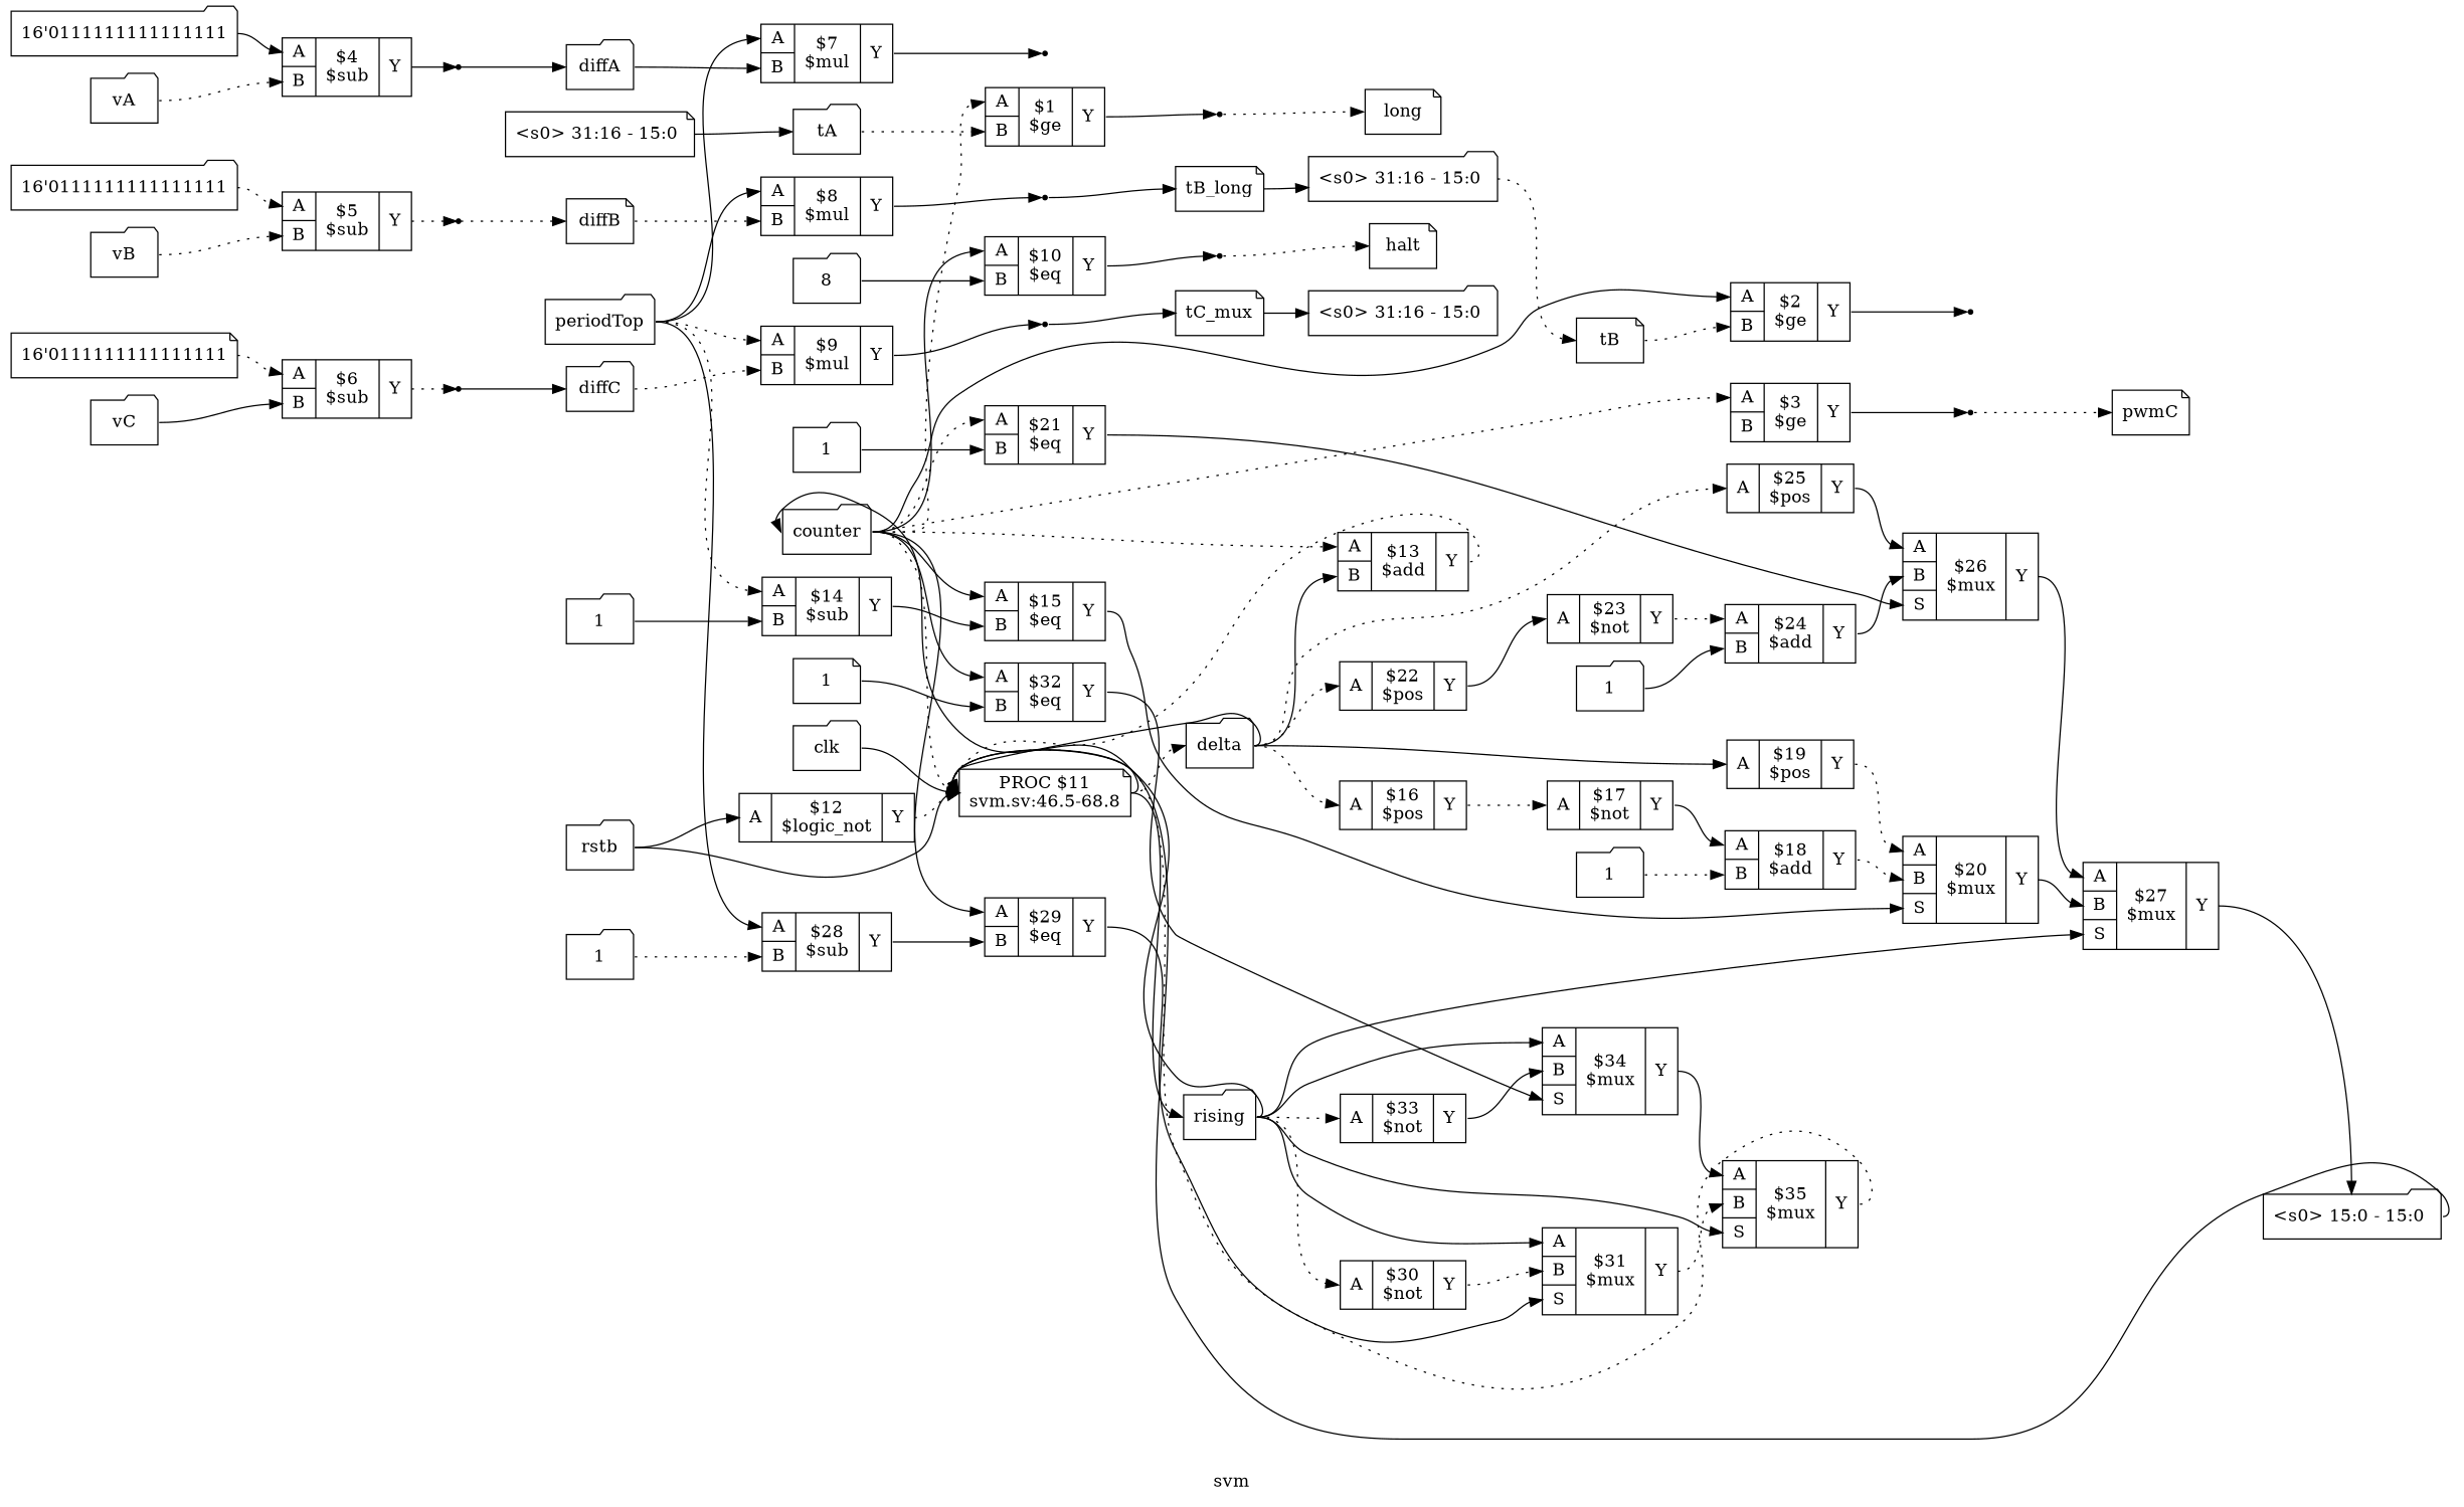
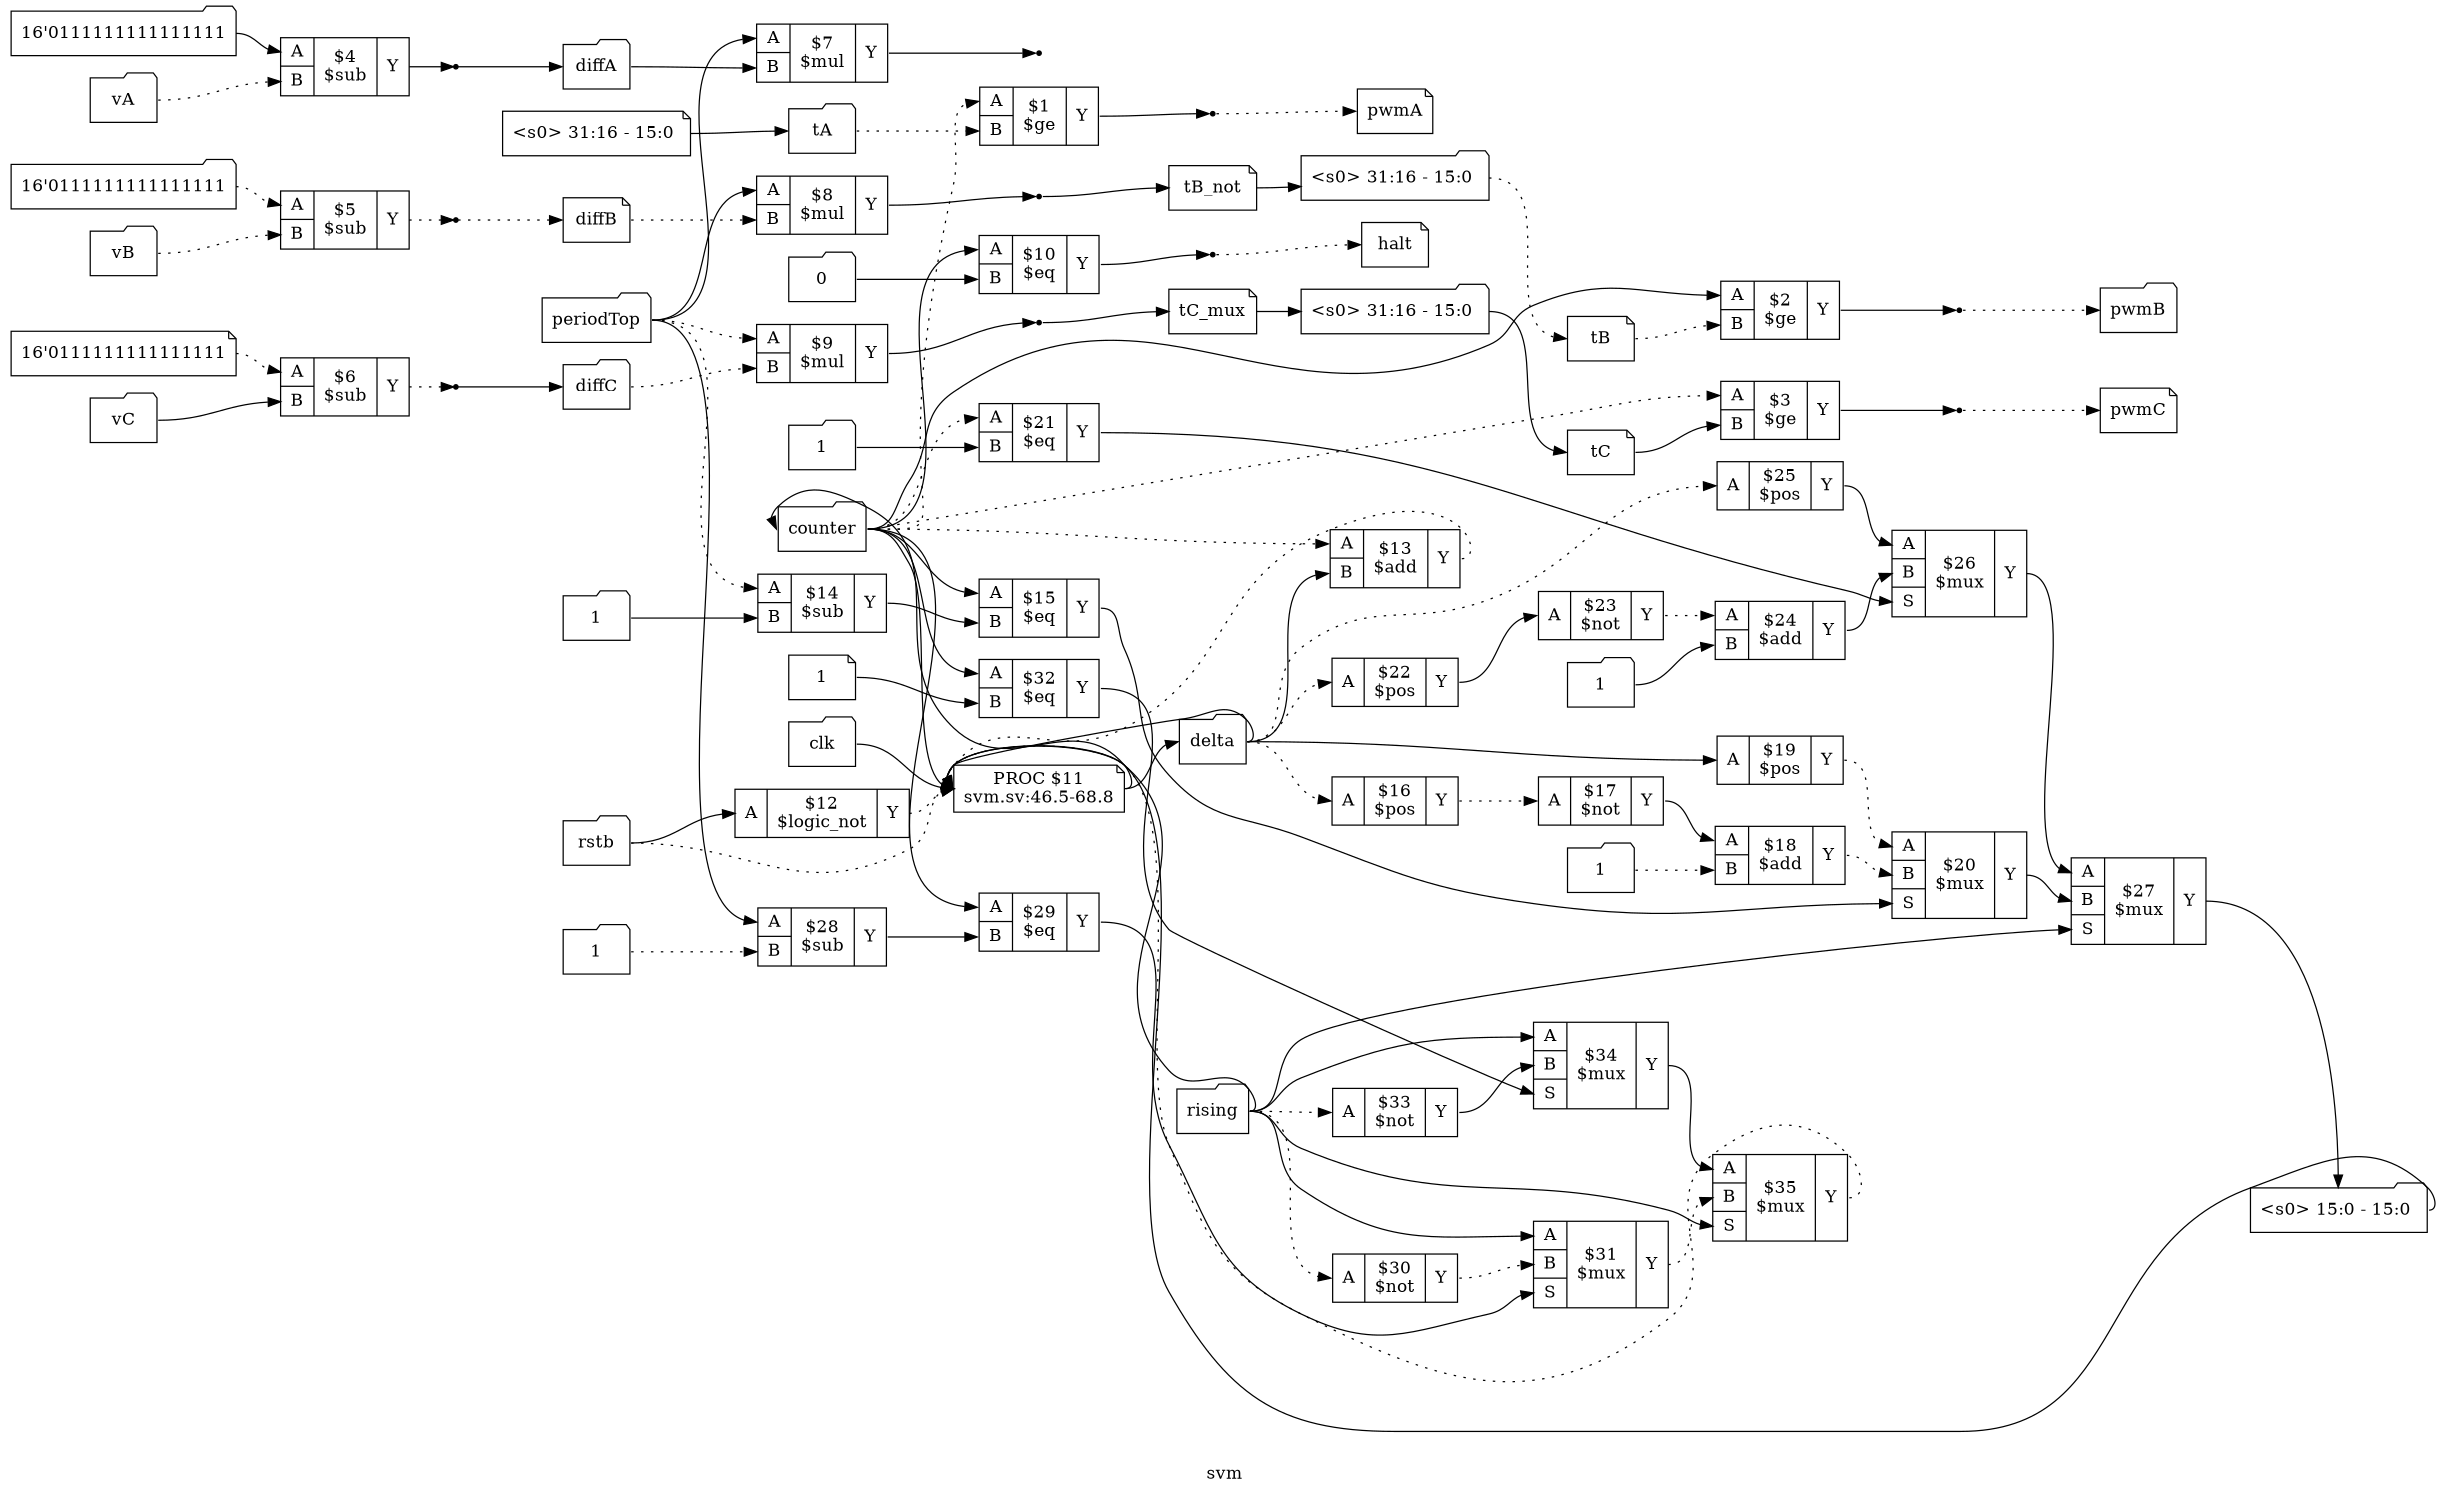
  digraph {
    label=svm
    rankdir=LR
    remincross=true
    node [shape=record]
    edge [color=black fontcolor=black headport=w style=solid tailport=e]
    n1 [color=black fontcolor=black label=diffC shape=folder]
    n2 [label="{{<p60> A|<p61> B}|$9\n$mul|{<p63> Y}}"]
    x20 [shape=point]
    n4 [color=black fontcolor=black label=diffB shape=note]
    n5 [label="{{<p60> A|<p61> B}|$8\n$mul|{<p63> Y}}"]
    x19 [shape=point]
    n7 [color=black fontcolor=black label=diffA shape=folder]
    n8 [label="{{<p60> A|<p61> B}|$7\n$mul|{<p63> Y}}"]
    x18 [shape=point]
+   n10 [color=black fontcolor=black label=tC shape=note]
    n11 [label="{{<p60> A|<p61> B}|$3\n$ge|{<p63> Y}}"]
    x14 [shape=point]
    n13 [color=black fontcolor=black label=tB shape=note]
    n14 [label="{{<p60> A|<p61> B}|$2\n$ge|{<p63> Y}}"]
    x13 [shape=point]
    n16 [color=black fontcolor=black label=tA shape=folder]
    n17 [label="{{<p60> A|<p61> B}|$1\n$ge|{<p63> Y}}"]
    x12 [shape=point]
    n19 [color=black fontcolor=black label=tC_mux shape=note]
    n20 [color=black fontcolor=black label="<s0> 31:16 - 15:0 " shape=folder style=rounded]
-   n21 [color=black fontcolor=black label=tB_long shape=note]
+   n21 [color=black fontcolor=black label=tB_not shape=note]
    n22 [color=black fontcolor=black label="<s0> 31:16 - 15:0 " shape=folder style=rounded]
    n23 [color=black fontcolor=black label="<s0> 31:16 - 15:0 " shape=note style=rounded]
    n24 [color=black fontcolor=black label=rising shape=folder]
    n25 [label="{{<p60> A|<p61> B|<p62> S}|$35\n$mux|{<p63> Y}}"]
    n26 [label="{{<p60> A|<p61> B|<p62> S}|$34\n$mux|{<p63> Y}}"]
    n27 [label="{{<p60> A}|$33\n$not|{<p63> Y}}"]
    n28 [label="{{<p60> A|<p61> B|<p62> S}|$31\n$mux|{<p63> Y}}"]
    n29 [label="{{<p60> A}|$30\n$not|{<p63> Y}}"]
    n30 [label="{{<p60> A|<p61> B|<p62> S}|$27\n$mux|{<p63> Y}}"]
    n31 [label="PROC $11\nsvm.sv:46.5-68.8" shape=note style=rounded]
    n32 [color=black fontcolor=black label="<s0> 15:0 - 15:0 " shape=folder style=rounded]
    n33 [color=black fontcolor=black label=delta shape=folder]
    n34 [color=black fontcolor=black label=counter shape=folder]
    n35 [label="{{<p60> A}|$25\n$pos|{<p63> Y}}"]
    n36 [label="{{<p60> A}|$22\n$pos|{<p63> Y}}"]
    n37 [label="{{<p60> A}|$19\n$pos|{<p63> Y}}"]
    n38 [label="{{<p60> A}|$16\n$pos|{<p63> Y}}"]
    n39 [label="{{<p60> A|<p61> B}|$13\n$add|{<p63> Y}}"]
    n40 [label="{{<p60> A|<p61> B|<p62> S}|$26\n$mux|{<p63> Y}}"]
    n41 [label="{{<p60> A}|$23\n$not|{<p63> Y}}"]
    n42 [label="{{<p60> A|<p61> B|<p62> S}|$20\n$mux|{<p63> Y}}"]
    n43 [label="{{<p60> A}|$17\n$not|{<p63> Y}}"]
    n44 [label="{{<p60> A|<p61> B}|$32\n$eq|{<p63> Y}}"]
    n45 [label="{{<p60> A|<p61> B}|$29\n$eq|{<p63> Y}}"]
    n46 [label="{{<p60> A|<p61> B}|$21\n$eq|{<p63> Y}}"]
    n47 [label="{{<p60> A|<p61> B}|$15\n$eq|{<p63> Y}}"]
    n48 [label="{{<p60> A|<p61> B}|$10\n$eq|{<p63> Y}}"]
    x24 [shape=point]
    n50 [color=black fontcolor=black label=rstb shape=folder]
    n51 [label="{{<p60> A}|$12\n$logic_not|{<p63> Y}}"]
    n52 [color=black fontcolor=black label=clk shape=folder]
    n53 [color=black fontcolor=black label=periodTop shape=folder]
    n54 [label="{{<p60> A|<p61> B}|$28\n$sub|{<p63> Y}}"]
    n55 [label="{{<p60> A|<p61> B}|$14\n$sub|{<p63> Y}}"]
    n56 [color=black fontcolor=black label=vC shape=folder]
    n57 [label="{{<p60> A|<p61> B}|$6\n$sub|{<p63> Y}}"]
    x17 [shape=point]
    n59 [color=black fontcolor=black label=vB shape=folder]
    n60 [label="{{<p60> A|<p61> B}|$5\n$sub|{<p63> Y}}"]
    x16 [shape=point]
    n62 [color=black fontcolor=black label=vA shape=folder]
    n63 [label="{{<p60> A|<p61> B}|$4\n$sub|{<p63> Y}}"]
    x15 [shape=point]
    n65 [color=black fontcolor=black label=halt shape=note]
    n66 [color=black fontcolor=black label=pwmC shape=note]
-   n68 [color=black fontcolor=black label=long shape=note]
+   n67 [color=black fontcolor=black label=pwmB shape=folder]
+   n68 [color=black fontcolor=black label=pwmA shape=note]
    n69 [label=1 shape=note]
    n70 [label=1 shape=folder]
    n71 [label=1 shape=folder]
    n72 [label="{{<p60> A|<p61> B}|$24\n$add|{<p63> Y}}"]
    n73 [label=1 shape=folder]
    n74 [label=1 shape=folder]
    n75 [label="{{<p60> A|<p61> B}|$18\n$add|{<p63> Y}}"]
    n76 [label=1 shape=folder]
-   n77 [label=8 shape=folder]
+   n77 [label=0 shape=folder]
    n78 [label="16'0111111111111111" shape=note]
    n79 [label="16'0111111111111111" shape=folder]
    n80 [label="16'0111111111111111" shape=folder]
    n1 -> n2 [headport="p61:w" style=dotted]
    n2 -> x20 [tailport="p63:e"]
    x20 -> n19
    n4 -> n5 [headport="p61:w" style=dotted]
    n5 -> x19 [tailport="p63:e"]
    x19 -> n21
    n7 -> n8 [headport="p61:w"]
    n8 -> x18 [tailport="p63:e"]
+   n10 -> n11 [headport="p61:w"]
    n11 -> x14 [tailport="p63:e"]
    x14 -> n66 [style=dotted]
    n13 -> n14 [headport="p61:w" style=dotted]
    n14 -> x13 [tailport="p63:e"]
+   x13 -> n67 [style=dotted]
    n16 -> n17 [headport="p61:w" style=dotted]
    n17 -> x12 [tailport="p63:e"]
    x12 -> n68 [style=dotted]
    n19 -> n20 [headport="s0:w"]
+   n20 -> n10
    n21 -> n22 [headport="s0:w"]
    n22 -> n13 [style=dotted]
    n23 -> n16
    n24 -> n25 [headport="p62:w"]
    n24 -> n26 [headport="p60:w"]
    n24 -> n27 [headport="p60:w" style=dotted]
    n24 -> n28 [headport="p60:w"]
    n24 -> n29 [headport="p60:w" style=dotted]
    n24 -> n30 [headport="p62:w"]
    n24 -> n31
    n25 -> n31 [style=dotted tailport="p63:e"]
    n26 -> n25 [headport="p60:w" tailport="p63:e"]
    n27 -> n26 [headport="p61:w" tailport="p63:e"]
    n28 -> n25 [headport="p61:w" style=dotted tailport="p63:e"]
    n29 -> n28 [headport="p61:w" style=dotted tailport="p63:e"]
    n30 -> n32 [headport="s0:w" tailport="p63:e"]
-   n31 -> n24
-   n31 -> n33 [style=dotted]
+   n31 -> n33
    n31 -> n34
    n32 -> n31
    n33 -> n31
    n33 -> n35 [headport="p60:w" style=dotted]
    n33 -> n36 [headport="p60:w" style=dotted]
    n33 -> n37 [headport="p60:w"]
    n33 -> n38 [headport="p60:w" style=dotted]
    n33 -> n39 [headport="p61:w"]
    n34 -> n11 [headport="p60:w" style=dotted]
    n34 -> n14 [headport="p60:w"]
    n34 -> n17 [headport="p60:w" style=dotted]
-   n34 -> n31 [style=dotted]
+   n34 -> n31
    n34 -> n39 [headport="p60:w" style=dotted]
    n34 -> n44 [headport="p60:w"]
    n34 -> n45 [headport="p60:w"]
    n34 -> n46 [headport="p60:w" style=dotted]
    n34 -> n47 [headport="p60:w"]
    n34 -> n48 [headport="p60:w"]
    n35 -> n40 [headport="p60:w" tailport="p63:e"]
    n36 -> n41 [headport="p60:w" tailport="p63:e"]
    n37 -> n42 [headport="p60:w" style=dotted tailport="p63:e"]
    n38 -> n43 [headport="p60:w" style=dotted tailport="p63:e"]
    n39 -> n31 [style=dotted tailport="p63:e"]
    n40 -> n30 [headport="p60:w" tailport="p63:e"]
    n41 -> n72 [headport="p60:w" style=dotted tailport="p63:e"]
    n42 -> n30 [headport="p61:w" tailport="p63:e"]
    n43 -> n75 [headport="p60:w" tailport="p63:e"]
    n44 -> n26 [headport="p62:w" tailport="p63:e"]
    n45 -> n28 [headport="p62:w" tailport="p63:e"]
    n46 -> n40 [headport="p62:w" tailport="p63:e"]
    n47 -> n42 [headport="p62:w" tailport="p63:e"]
    n48 -> x24 [tailport="p63:e"]
    x24 -> n65 [style=dotted]
-   n50 -> n31
+   n50 -> n31 [style=dotted]
    n50 -> n51 [headport="p60:w"]
    n51 -> n31 [style=dotted tailport="p63:e"]
    n52 -> n31
    n53 -> n2 [headport="p60:w" style=dotted]
    n53 -> n5 [headport="p60:w"]
    n53 -> n8 [headport="p60:w"]
    n53 -> n54 [headport="p60:w"]
    n53 -> n55 [headport="p60:w" style=dotted]
    n54 -> n45 [headport="p61:w" tailport="p63:e"]
    n55 -> n47 [headport="p61:w" tailport="p63:e"]
    n56 -> n57 [headport="p61:w"]
    n57 -> x17 [style=dotted tailport="p63:e"]
    x17 -> n1
    n59 -> n60 [headport="p61:w" style=dotted]
    n60 -> x16 [style=dotted tailport="p63:e"]
    x16 -> n4 [style=dotted]
    n62 -> n63 [headport="p61:w" style=dotted]
    n63 -> x15 [tailport="p63:e"]
    x15 -> n7
    n69 -> n44 [headport="p61:w"]
    n70 -> n54 [headport="p61:w" style=dotted]
    n71 -> n72 [headport="p61:w"]
    n72 -> n40 [headport="p61:w" tailport="p63:e"]
    n73 -> n46 [headport="p61:w"]
    n74 -> n75 [headport="p61:w" style=dotted]
    n75 -> n42 [headport="p61:w" style=dotted tailport="p63:e"]
    n76 -> n55 [headport="p61:w"]
    n77 -> n48 [headport="p61:w"]
    n78 -> n57 [headport="p60:w" style=dotted]
    n79 -> n60 [headport="p60:w" style=dotted]
    n80 -> n63 [headport="p60:w"]
  }
